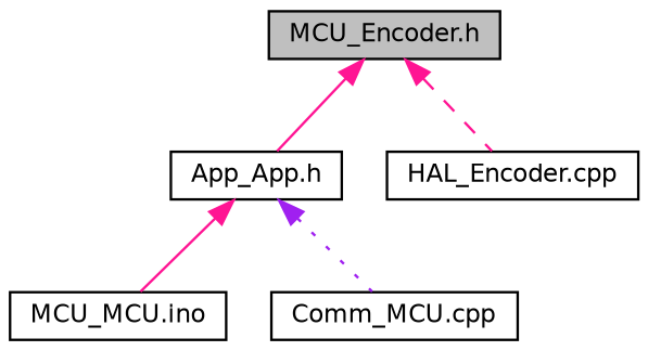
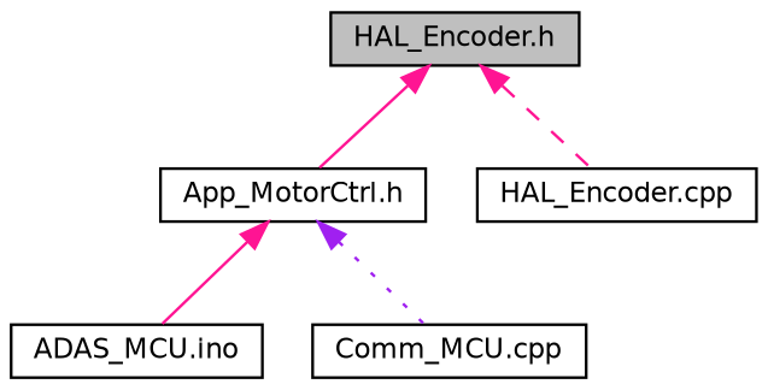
  digraph {
    node [color=black fontname=Helvetica fontsize=10 shape=record]
    edge [color=deeppink dir=back fontname=Helvetica fontsize=10 labelfontname=Helvetica labelfontsize=10 style=solid]
-   n1 [fillcolor=grey75 fontcolor=black height=0.2 label="MCU_Encoder.h" style=filled width=0.4]
-   n2 [height=0.2 label="App_App.h" width=0.4]
+   n1 [fillcolor=grey75 fontcolor=black height=0.2 label="HAL_Encoder.h" style=filled width=0.4]
+   n2 [height=0.2 label="App_MotorCtrl.h" width=0.4]
    n3 [height=0.2 label="HAL_Encoder.cpp" width=0.4]
-   n4 [height=0.2 label="MCU_MCU.ino" width=0.4]
+   n4 [height=0.2 label="ADAS_MCU.ino" width=0.4]
    n5 [height=0.2 label="Comm_MCU.cpp" width=0.4]
    n1 -> n2
    n1 -> n3 [style=dashed]
    n2 -> n4
    n2 -> n5 [color=purple style=dotted]
  }
